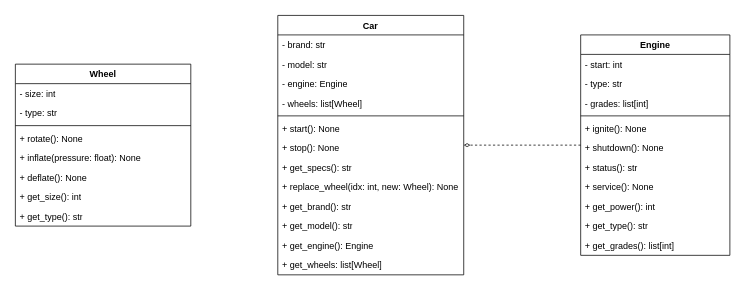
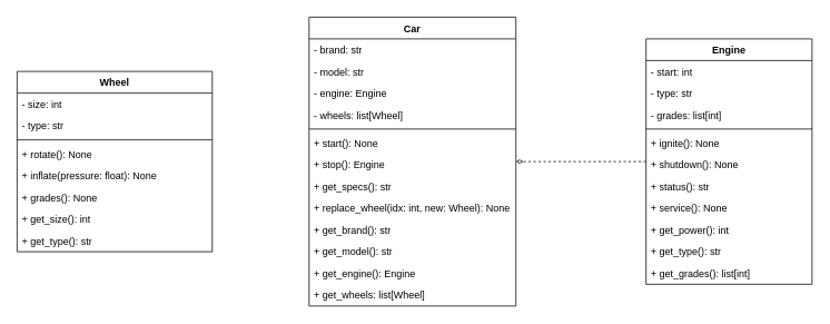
  <mxCell id="0" />
  <mxCell id="1" parent="0" />
  <mxCell id="2" value="Wheel" style="swimlane;fontStyle=1;align=center;verticalAlign=top;childLayout=stackLayout;horizontal=1;startSize=26;horizontalStack=0;resizeParent=1;resizeParentMax=0;resizeLast=0;collapsible=1;marginBottom=0;whiteSpace=wrap;html=1;" parent="1" vertex="1"><mxGeometry x="20" y="85" width="234" height="216" as="geometry" /></mxCell>
  <mxCell id="3" value="-&amp;nbsp;size: int" style="text;strokeColor=none;fillColor=none;align=left;verticalAlign=top;spacingLeft=4;spacingRight=4;overflow=hidden;rotatable=0;points=[[0,0.5],[1,0.5]];portConstraint=eastwest;whiteSpace=wrap;html=1;" parent="2" vertex="1"><mxGeometry y="26" width="234" height="26" as="geometry" /></mxCell>
  <mxCell id="4" value="-&amp;nbsp;type: str" style="text;strokeColor=none;fillColor=none;align=left;verticalAlign=top;spacingLeft=4;spacingRight=4;overflow=hidden;rotatable=0;points=[[0,0.5],[1,0.5]];portConstraint=eastwest;whiteSpace=wrap;html=1;" parent="2" vertex="1"><mxGeometry y="52" width="234" height="26" as="geometry" /></mxCell>
  <mxCell id="5" value="" style="line;strokeWidth=1;fillColor=none;align=left;verticalAlign=middle;spacingTop=-1;spacingLeft=3;spacingRight=3;rotatable=0;labelPosition=right;points=[];portConstraint=eastwest;strokeColor=inherit;" parent="2" vertex="1"><mxGeometry y="78" width="234" height="8" as="geometry" /></mxCell>
  <mxCell id="6" value="+&amp;nbsp;rotate(): None" style="text;strokeColor=none;fillColor=none;align=left;verticalAlign=top;spacingLeft=4;spacingRight=4;overflow=hidden;rotatable=0;points=[[0,0.5],[1,0.5]];portConstraint=eastwest;whiteSpace=wrap;html=1;" parent="2" vertex="1"><mxGeometry y="86" width="234" height="26" as="geometry" /></mxCell>
  <mxCell id="7" value="+&amp;nbsp;inflate(pressure: float): None" style="text;strokeColor=none;fillColor=none;align=left;verticalAlign=top;spacingLeft=4;spacingRight=4;overflow=hidden;rotatable=0;points=[[0,0.5],[1,0.5]];portConstraint=eastwest;whiteSpace=wrap;html=1;" parent="2" vertex="1"><mxGeometry y="112" width="234" height="26" as="geometry" /></mxCell>
- <mxCell id="8" value="+&amp;nbsp;deflate(): None" style="text;strokeColor=none;fillColor=none;align=left;verticalAlign=top;spacingLeft=4;spacingRight=4;overflow=hidden;rotatable=0;points=[[0,0.5],[1,0.5]];portConstraint=eastwest;whiteSpace=wrap;html=1;" parent="2" vertex="1"><mxGeometry y="138" width="234" height="26" as="geometry" /></mxCell>
+ <mxCell id="8" value="+&amp;nbsp;grades(): None" style="text;strokeColor=none;fillColor=none;align=left;verticalAlign=top;spacingLeft=4;spacingRight=4;overflow=hidden;rotatable=0;points=[[0,0.5],[1,0.5]];portConstraint=eastwest;whiteSpace=wrap;html=1;" parent="2" vertex="1"><mxGeometry y="138" width="234" height="26" as="geometry" /></mxCell>
  <mxCell id="9" value="+ get_size(): int" style="text;strokeColor=none;fillColor=none;align=left;verticalAlign=top;spacingLeft=4;spacingRight=4;overflow=hidden;rotatable=0;points=[[0,0.5],[1,0.5]];portConstraint=eastwest;whiteSpace=wrap;html=1;" vertex="1" parent="2"><mxGeometry y="164" width="234" height="26" as="geometry" /></mxCell>
  <mxCell id="10" value="+ get_type(): str" style="text;strokeColor=none;fillColor=none;align=left;verticalAlign=top;spacingLeft=4;spacingRight=4;overflow=hidden;rotatable=0;points=[[0,0.5],[1,0.5]];portConstraint=eastwest;whiteSpace=wrap;html=1;" vertex="1" parent="2"><mxGeometry y="190" width="234" height="26" as="geometry" /></mxCell>
  <mxCell id="11" value="Car" style="swimlane;fontStyle=1;align=center;verticalAlign=top;childLayout=stackLayout;horizontal=1;startSize=26;horizontalStack=0;resizeParent=1;resizeParentMax=0;resizeLast=0;collapsible=1;marginBottom=0;whiteSpace=wrap;html=1;" parent="1" vertex="1"><mxGeometry x="370" y="20" width="248" height="346" as="geometry" /></mxCell>
  <mxCell id="12" value="- brand: str" style="text;strokeColor=none;fillColor=none;align=left;verticalAlign=top;spacingLeft=4;spacingRight=4;overflow=hidden;rotatable=0;points=[[0,0.5],[1,0.5]];portConstraint=eastwest;whiteSpace=wrap;html=1;" parent="11" vertex="1"><mxGeometry y="26" width="248" height="26" as="geometry" /></mxCell>
  <mxCell id="13" value="-&amp;nbsp;model: str" style="text;strokeColor=none;fillColor=none;align=left;verticalAlign=top;spacingLeft=4;spacingRight=4;overflow=hidden;rotatable=0;points=[[0,0.5],[1,0.5]];portConstraint=eastwest;whiteSpace=wrap;html=1;" parent="11" vertex="1"><mxGeometry y="52" width="248" height="26" as="geometry" /></mxCell>
  <mxCell id="14" value="- engine: Engine" style="text;strokeColor=none;fillColor=none;align=left;verticalAlign=top;spacingLeft=4;spacingRight=4;overflow=hidden;rotatable=0;points=[[0,0.5],[1,0.5]];portConstraint=eastwest;whiteSpace=wrap;html=1;" parent="11" vertex="1"><mxGeometry y="78" width="248" height="26" as="geometry" /></mxCell>
  <mxCell id="15" value="-&amp;nbsp;wheels: list[Wheel]" style="text;strokeColor=none;fillColor=none;align=left;verticalAlign=top;spacingLeft=4;spacingRight=4;overflow=hidden;rotatable=0;points=[[0,0.5],[1,0.5]];portConstraint=eastwest;whiteSpace=wrap;html=1;" parent="11" vertex="1"><mxGeometry y="104" width="248" height="26" as="geometry" /></mxCell>
  <mxCell id="16" value="" style="line;strokeWidth=1;fillColor=none;align=left;verticalAlign=middle;spacingTop=-1;spacingLeft=3;spacingRight=3;rotatable=0;labelPosition=right;points=[];portConstraint=eastwest;strokeColor=inherit;" parent="11" vertex="1"><mxGeometry y="130" width="248" height="8" as="geometry" /></mxCell>
  <mxCell id="17" value="+&amp;nbsp;start(): None" style="text;strokeColor=none;fillColor=none;align=left;verticalAlign=top;spacingLeft=4;spacingRight=4;overflow=hidden;rotatable=0;points=[[0,0.5],[1,0.5]];portConstraint=eastwest;whiteSpace=wrap;html=1;" parent="11" vertex="1"><mxGeometry y="138" width="248" height="26" as="geometry" /></mxCell>
- <mxCell id="18" value="+&amp;nbsp;stop(): None " style="text;strokeColor=none;fillColor=none;align=left;verticalAlign=top;spacingLeft=4;spacingRight=4;overflow=hidden;rotatable=0;points=[[0,0.5],[1,0.5]];portConstraint=eastwest;whiteSpace=wrap;html=1;" parent="11" vertex="1"><mxGeometry y="164" width="248" height="26" as="geometry" /></mxCell>
+ <mxCell id="18" value="+&amp;nbsp;stop(): Engine " style="text;strokeColor=none;fillColor=none;align=left;verticalAlign=top;spacingLeft=4;spacingRight=4;overflow=hidden;rotatable=0;points=[[0,0.5],[1,0.5]];portConstraint=eastwest;whiteSpace=wrap;html=1;" parent="11" vertex="1"><mxGeometry y="164" width="248" height="26" as="geometry" /></mxCell>
  <mxCell id="19" value="+&amp;nbsp;get_specs(): str" style="text;strokeColor=none;fillColor=none;align=left;verticalAlign=top;spacingLeft=4;spacingRight=4;overflow=hidden;rotatable=0;points=[[0,0.5],[1,0.5]];portConstraint=eastwest;whiteSpace=wrap;html=1;" parent="11" vertex="1"><mxGeometry y="190" width="248" height="26" as="geometry" /></mxCell>
  <mxCell id="20" value="+&amp;nbsp;replace_wheel(idx: int, new: Wheel): None " style="text;strokeColor=none;fillColor=none;align=left;verticalAlign=top;spacingLeft=4;spacingRight=4;overflow=hidden;rotatable=0;points=[[0,0.5],[1,0.5]];portConstraint=eastwest;whiteSpace=wrap;html=1;" parent="11" vertex="1"><mxGeometry y="216" width="248" height="26" as="geometry" /></mxCell>
  <mxCell id="21" value="+ get_brand(): str" style="text;strokeColor=none;fillColor=none;align=left;verticalAlign=top;spacingLeft=4;spacingRight=4;overflow=hidden;rotatable=0;points=[[0,0.5],[1,0.5]];portConstraint=eastwest;whiteSpace=wrap;html=1;" vertex="1" parent="11"><mxGeometry y="242" width="248" height="26" as="geometry" /></mxCell>
  <mxCell id="22" value="+ get_model(): str" style="text;strokeColor=none;fillColor=none;align=left;verticalAlign=top;spacingLeft=4;spacingRight=4;overflow=hidden;rotatable=0;points=[[0,0.5],[1,0.5]];portConstraint=eastwest;whiteSpace=wrap;html=1;" vertex="1" parent="11"><mxGeometry y="268" width="248" height="26" as="geometry" /></mxCell>
  <mxCell id="23" value="+ get_engine(): Engine" style="text;strokeColor=none;fillColor=none;align=left;verticalAlign=top;spacingLeft=4;spacingRight=4;overflow=hidden;rotatable=0;points=[[0,0.5],[1,0.5]];portConstraint=eastwest;whiteSpace=wrap;html=1;" vertex="1" parent="11"><mxGeometry y="294" width="248" height="26" as="geometry" /></mxCell>
  <mxCell id="24" value="+ get_wheels: list[Wheel]" style="text;strokeColor=none;fillColor=none;align=left;verticalAlign=top;spacingLeft=4;spacingRight=4;overflow=hidden;rotatable=0;points=[[0,0.5],[1,0.5]];portConstraint=eastwest;whiteSpace=wrap;html=1;" vertex="1" parent="11"><mxGeometry y="320" width="248" height="26" as="geometry" /></mxCell>
  <mxCell id="25" style="edgeStyle=orthogonalEdgeStyle;rounded=0;orthogonalLoop=1;jettySize=auto;html=1;endArrow=diamondThin;endFill=0;dashed=1;" parent="1" source="26" target="11" edge="1"><mxGeometry relative="1" as="geometry" /></mxCell>
  <mxCell id="26" value="Engine" style="swimlane;fontStyle=1;align=center;verticalAlign=top;childLayout=stackLayout;horizontal=1;startSize=26;horizontalStack=0;resizeParent=1;resizeParentMax=0;resizeLast=0;collapsible=1;marginBottom=0;whiteSpace=wrap;html=1;" parent="1" vertex="1"><mxGeometry x="774" y="46" width="199" height="294" as="geometry" /></mxCell>
  <mxCell id="27" value="- start: int" style="text;strokeColor=none;fillColor=none;align=left;verticalAlign=top;spacingLeft=4;spacingRight=4;overflow=hidden;rotatable=0;points=[[0,0.5],[1,0.5]];portConstraint=eastwest;whiteSpace=wrap;html=1;" parent="26" vertex="1"><mxGeometry y="26" width="199" height="26" as="geometry" /></mxCell>
  <mxCell id="28" value="- type: str" style="text;strokeColor=none;fillColor=none;align=left;verticalAlign=top;spacingLeft=4;spacingRight=4;overflow=hidden;rotatable=0;points=[[0,0.5],[1,0.5]];portConstraint=eastwest;whiteSpace=wrap;html=1;" parent="26" vertex="1"><mxGeometry y="52" width="199" height="26" as="geometry" /></mxCell>
  <mxCell id="29" value="-&amp;nbsp;grades: list[int] " style="text;strokeColor=none;fillColor=none;align=left;verticalAlign=top;spacingLeft=4;spacingRight=4;overflow=hidden;rotatable=0;points=[[0,0.5],[1,0.5]];portConstraint=eastwest;whiteSpace=wrap;html=1;" parent="26" vertex="1"><mxGeometry y="78" width="199" height="26" as="geometry" /></mxCell>
  <mxCell id="30" value="" style="line;strokeWidth=1;fillColor=none;align=left;verticalAlign=middle;spacingTop=-1;spacingLeft=3;spacingRight=3;rotatable=0;labelPosition=right;points=[];portConstraint=eastwest;strokeColor=inherit;" parent="26" vertex="1"><mxGeometry y="104" width="199" height="8" as="geometry" /></mxCell>
  <mxCell id="31" value="+&amp;nbsp;ignite(): None " style="text;strokeColor=none;fillColor=none;align=left;verticalAlign=top;spacingLeft=4;spacingRight=4;overflow=hidden;rotatable=0;points=[[0,0.5],[1,0.5]];portConstraint=eastwest;whiteSpace=wrap;html=1;" parent="26" vertex="1"><mxGeometry y="112" width="199" height="26" as="geometry" /></mxCell>
  <mxCell id="32" value="+&amp;nbsp;shutdown(): None" style="text;strokeColor=none;fillColor=none;align=left;verticalAlign=top;spacingLeft=4;spacingRight=4;overflow=hidden;rotatable=0;points=[[0,0.5],[1,0.5]];portConstraint=eastwest;whiteSpace=wrap;html=1;" parent="26" vertex="1"><mxGeometry y="138" width="199" height="26" as="geometry" /></mxCell>
  <mxCell id="33" value="+&amp;nbsp;status(): str" style="text;strokeColor=none;fillColor=none;align=left;verticalAlign=top;spacingLeft=4;spacingRight=4;overflow=hidden;rotatable=0;points=[[0,0.5],[1,0.5]];portConstraint=eastwest;whiteSpace=wrap;html=1;" parent="26" vertex="1"><mxGeometry y="164" width="199" height="26" as="geometry" /></mxCell>
  <mxCell id="34" value="+&amp;nbsp;service(): None" style="text;strokeColor=none;fillColor=none;align=left;verticalAlign=top;spacingLeft=4;spacingRight=4;overflow=hidden;rotatable=0;points=[[0,0.5],[1,0.5]];portConstraint=eastwest;whiteSpace=wrap;html=1;" parent="26" vertex="1"><mxGeometry y="190" width="199" height="26" as="geometry" /></mxCell>
  <mxCell id="35" value="+ get_power(): int" style="text;strokeColor=none;fillColor=none;align=left;verticalAlign=top;spacingLeft=4;spacingRight=4;overflow=hidden;rotatable=0;points=[[0,0.5],[1,0.5]];portConstraint=eastwest;whiteSpace=wrap;html=1;" vertex="1" parent="26"><mxGeometry y="216" width="199" height="26" as="geometry" /></mxCell>
  <mxCell id="36" value="+ get_type(): str" style="text;strokeColor=none;fillColor=none;align=left;verticalAlign=top;spacingLeft=4;spacingRight=4;overflow=hidden;rotatable=0;points=[[0,0.5],[1,0.5]];portConstraint=eastwest;whiteSpace=wrap;html=1;" vertex="1" parent="26"><mxGeometry y="242" width="199" height="26" as="geometry" /></mxCell>
  <mxCell id="37" value="+ get_grades(): list[int] " style="text;strokeColor=none;fillColor=none;align=left;verticalAlign=top;spacingLeft=4;spacingRight=4;overflow=hidden;rotatable=0;points=[[0,0.5],[1,0.5]];portConstraint=eastwest;whiteSpace=wrap;html=1;" vertex="1" parent="26"><mxGeometry y="268" width="199" height="26" as="geometry" /></mxCell>
